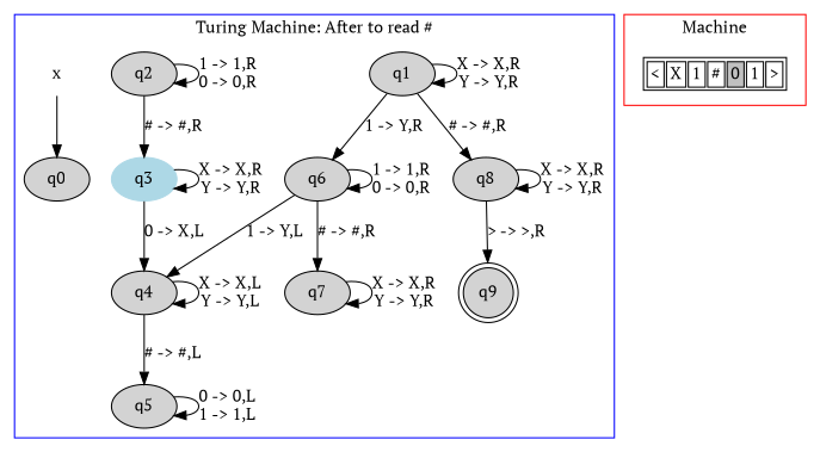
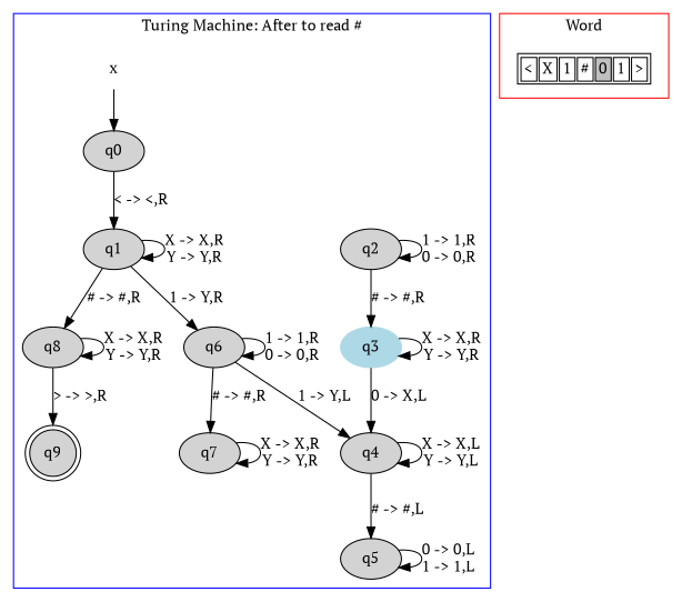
  digraph {
    fontname="PT Serif"
    node [fontname="PT Serif" style=filled]
    edge [fontname="PT Serif"]
    q0
    q1
    q2
    q6
    q8
    q3 [color=lightblue]
    q4
    q5
    q7
    q9 [shape=doublecircle]
    x [color=white]
    n12 [label=<<TABLE> <TR> <TD><FONT>&lt;</FONT></TD> <TD><FONT>X</FONT></TD> <TD><FONT>1</FONT></TD> <TD><FONT>#</FONT></TD> <TD BGCOLOR="gray"><FONT>0</FONT></TD> <TD><FONT>1</FONT></TD> <TD><FONT>&gt;</FONT></TD> </TR> </TABLE>> shape=plaintext style=""]
    subgraph cluster_1 {
      color=blue
      label="Turing Machine: After to read #"
      q0
      q1
      q2
      q6
      q8
      q3
      q4
      q5
      q7
      q9
      x
    }
    subgraph cluster_2 {
      color=red
-     label=Machine
+     label=Word
      n12
    }
+   q0 -> q1 [label="< -> <,R"]
    q1 -> q1 [label="X -> X,R\nY -> Y,R"]
    q1 -> q6 [label="1 -> Y,R"]
    q1 -> q8 [label="# -> #,R"]
    q2 -> q2 [label="1 -> 1,R\n0 -> 0,R"]
    q2 -> q3 [label="# -> #,R"]
    q6 -> q6 [label="1 -> 1,R\n0 -> 0,R"]
    q6 -> q4 [label="1 -> Y,L"]
    q6 -> q7 [label="# -> #,R"]
    q8 -> q8 [label="X -> X,R\nY -> Y,R"]
    q8 -> q9 [label="> -> >,R"]
    q3 -> q3 [label="X -> X,R\nY -> Y,R"]
    q3 -> q4 [label="0 -> X,L"]
    q4 -> q4 [label="X -> X,L\nY -> Y,L"]
    q4 -> q5 [label="# -> #,L"]
    q5 -> q5 [label="0 -> 0,L\n1 -> 1,L"]
    q7 -> q7 [label="X -> X,R\nY -> Y,R"]
    x -> q0
  }
